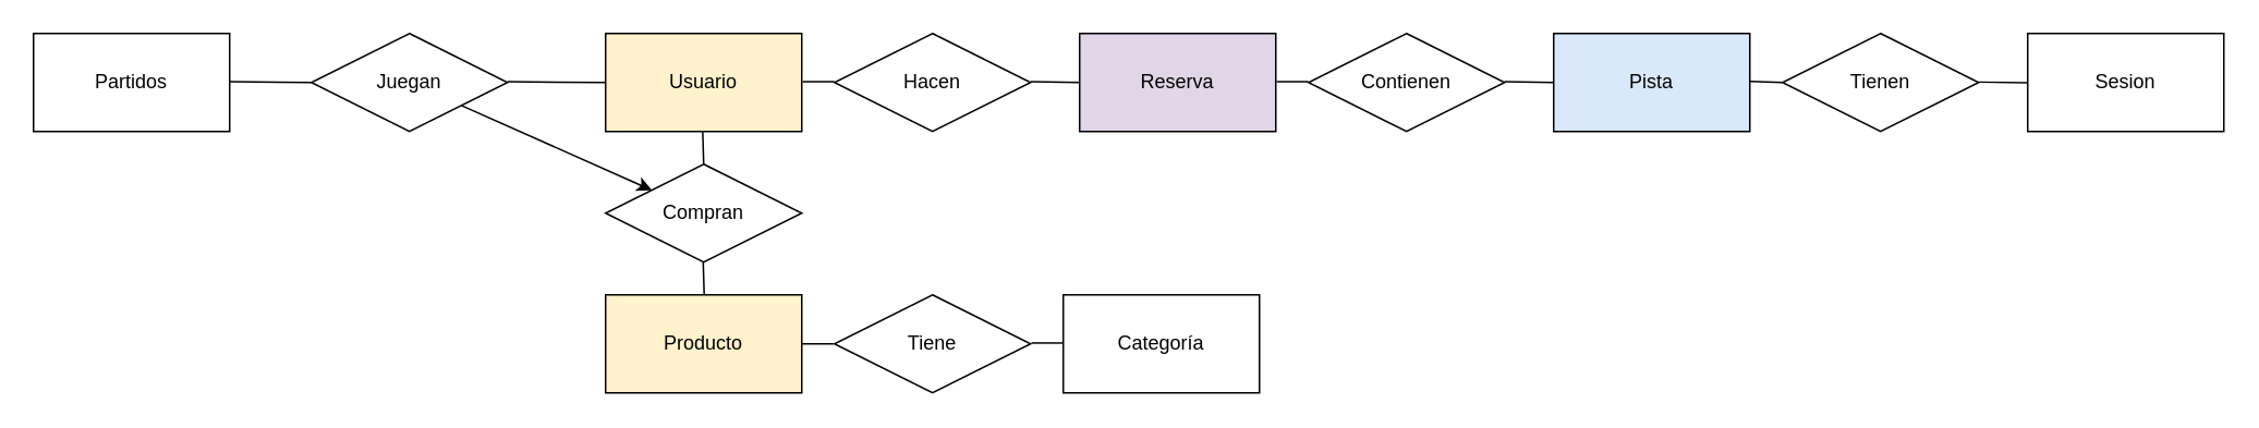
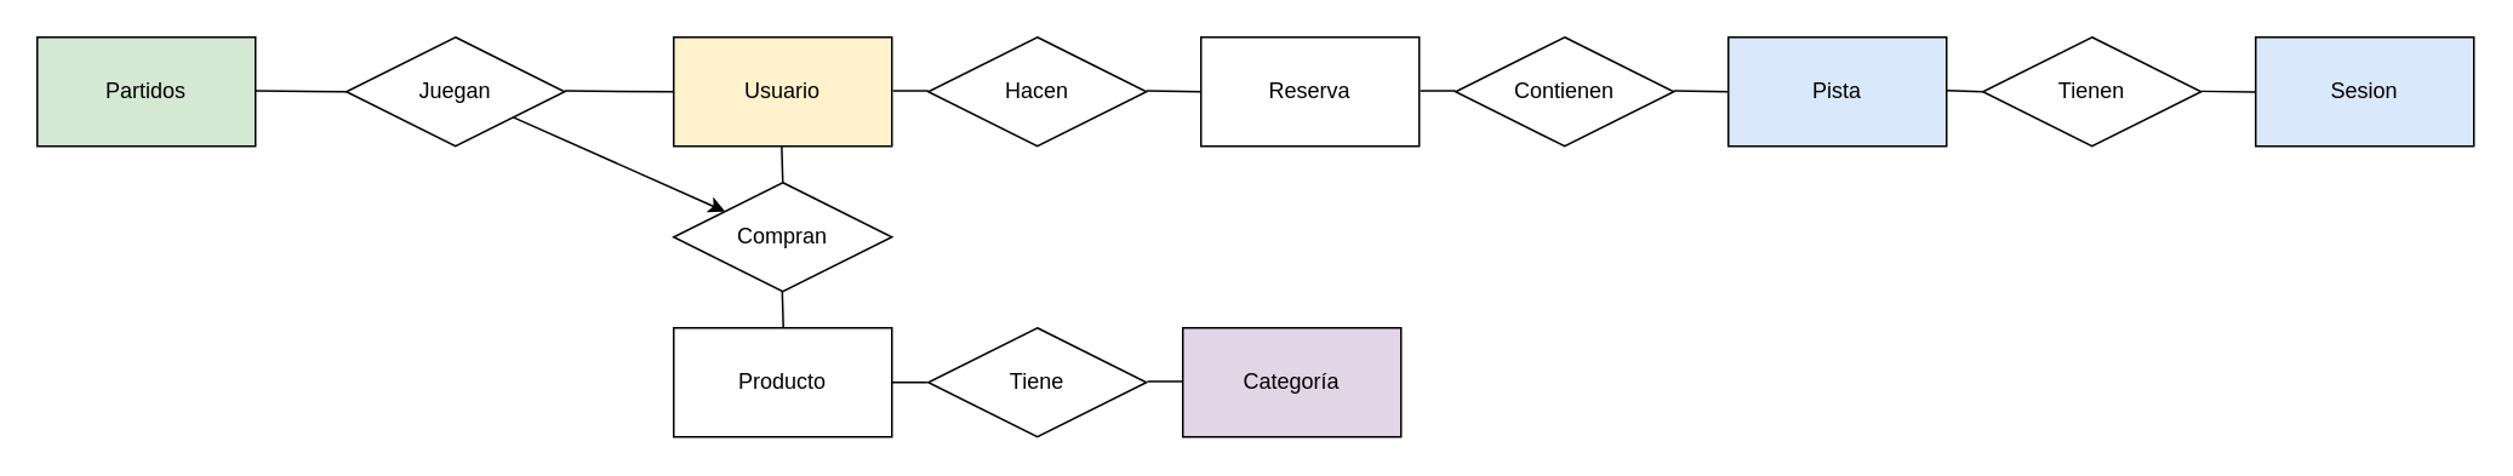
  <mxCell id="0" />
  <mxCell id="1" parent="0" />
  <mxCell id="2" value="Usuario" style="rounded=0;whiteSpace=wrap;html=1;fillColor=#fff2cc;" parent="1" vertex="1"><mxGeometry x="370" y="20" width="120" height="60" as="geometry" /></mxCell>
- <mxCell id="3" value="Sesion" style="rounded=0;whiteSpace=wrap;html=1;" parent="1" vertex="1"><mxGeometry x="1240" y="20" width="120" height="60" as="geometry" /></mxCell>
- <mxCell id="4" value="Reserva" style="rounded=0;whiteSpace=wrap;html=1;fillColor=#e1d5e7;" parent="1" vertex="1"><mxGeometry x="660" y="20" width="120" height="60" as="geometry" /></mxCell>
+ <mxCell id="3" value="Sesion" style="rounded=0;whiteSpace=wrap;html=1;fillColor=#dae8fc;" parent="1" vertex="1"><mxGeometry x="1240" y="20" width="120" height="60" as="geometry" /></mxCell>
+ <mxCell id="4" value="Reserva" style="rounded=0;whiteSpace=wrap;html=1;" parent="1" vertex="1"><mxGeometry x="660" y="20" width="120" height="60" as="geometry" /></mxCell>
  <mxCell id="5" value="Pista" style="rounded=0;whiteSpace=wrap;html=1;fillColor=#dae8fc;" parent="1" vertex="1"><mxGeometry x="950" y="20" width="120" height="60" as="geometry" /></mxCell>
- <mxCell id="6" value="Producto" style="rounded=0;whiteSpace=wrap;html=1;fillColor=#fff2cc;" parent="1" vertex="1"><mxGeometry x="370" y="180" width="120" height="60" as="geometry" /></mxCell>
- <mxCell id="7" value="Categoría" style="rounded=0;whiteSpace=wrap;html=1;" parent="1" vertex="1"><mxGeometry x="650" y="180" width="120" height="60" as="geometry" /></mxCell>
+ <mxCell id="6" value="Producto" style="rounded=0;whiteSpace=wrap;html=1;" parent="1" vertex="1"><mxGeometry x="370" y="180" width="120" height="60" as="geometry" /></mxCell>
+ <mxCell id="7" value="Categoría" style="rounded=0;whiteSpace=wrap;html=1;fillColor=#e1d5e7;" parent="1" vertex="1"><mxGeometry x="650" y="180" width="120" height="60" as="geometry" /></mxCell>
  <mxCell id="8" value="" style="endArrow=none;html=1;rounded=0;entryX=0.5;entryY=1;entryDx=0;entryDy=0;exitX=0.5;exitY=0;exitDx=0;exitDy=0;" parent="1" source="9" edge="1"><mxGeometry width="50" height="50" relative="1" as="geometry"><mxPoint x="429.41" y="110" as="sourcePoint" /><mxPoint x="429.41" y="80" as="targetPoint" /></mxGeometry></mxCell>
  <mxCell id="9" value="Compran" style="shape=rhombus;perimeter=rhombusPerimeter;whiteSpace=wrap;html=1;align=center;" parent="1" vertex="1"><mxGeometry x="370" y="100" width="120" height="60" as="geometry" /></mxCell>
  <mxCell id="10" value="Tiene" style="shape=rhombus;perimeter=rhombusPerimeter;whiteSpace=wrap;html=1;align=center;" parent="1" vertex="1"><mxGeometry x="510" y="180" width="120" height="60" as="geometry" /></mxCell>
  <mxCell id="11" value="Hacen" style="shape=rhombus;perimeter=rhombusPerimeter;whiteSpace=wrap;html=1;align=center;" parent="1" vertex="1"><mxGeometry x="510" y="20" width="120" height="60" as="geometry" /></mxCell>
  <mxCell id="12" value="Contienen" style="shape=rhombus;perimeter=rhombusPerimeter;whiteSpace=wrap;html=1;align=center;" parent="1" vertex="1"><mxGeometry x="800" y="20" width="120" height="60" as="geometry" /></mxCell>
  <mxCell id="13" value="Tienen" style="shape=rhombus;perimeter=rhombusPerimeter;whiteSpace=wrap;html=1;align=center;" parent="1" vertex="1"><mxGeometry x="1090" y="20" width="120" height="60" as="geometry" /></mxCell>
  <mxCell id="14" value="" style="endArrow=none;html=1;rounded=0;entryX=0.5;entryY=1;entryDx=0;entryDy=0;exitX=0.5;exitY=0;exitDx=0;exitDy=0;" parent="1" edge="1"><mxGeometry width="50" height="50" relative="1" as="geometry"><mxPoint x="430.3" y="180" as="sourcePoint" /><mxPoint x="429.71" y="160" as="targetPoint" /></mxGeometry></mxCell>
  <mxCell id="15" value="" style="endArrow=none;html=1;rounded=0;entryX=0.5;entryY=1;entryDx=0;entryDy=0;exitX=1;exitY=0.5;exitDx=0;exitDy=0;" parent="1" source="6" edge="1"><mxGeometry width="50" height="50" relative="1" as="geometry"><mxPoint x="510" y="230" as="sourcePoint" /><mxPoint x="509.41" y="210" as="targetPoint" /></mxGeometry></mxCell>
  <mxCell id="16" value="" style="endArrow=none;html=1;rounded=0;entryX=0.5;entryY=1;entryDx=0;entryDy=0;exitX=1;exitY=0.5;exitDx=0;exitDy=0;" parent="1" edge="1"><mxGeometry width="50" height="50" relative="1" as="geometry"><mxPoint x="630.59" y="209.47" as="sourcePoint" /><mxPoint x="650" y="209.47" as="targetPoint" /></mxGeometry></mxCell>
  <mxCell id="17" value="" style="endArrow=none;html=1;rounded=0;entryX=0.5;entryY=1;entryDx=0;entryDy=0;exitX=1;exitY=0.5;exitDx=0;exitDy=0;" parent="1" edge="1"><mxGeometry width="50" height="50" relative="1" as="geometry"><mxPoint x="490.59" y="49.52" as="sourcePoint" /><mxPoint x="510" y="49.52" as="targetPoint" /></mxGeometry></mxCell>
  <mxCell id="18" value="" style="endArrow=none;html=1;rounded=0;entryX=0;entryY=0.5;entryDx=0;entryDy=0;exitX=1;exitY=0.5;exitDx=0;exitDy=0;" parent="1" target="4" edge="1"><mxGeometry width="50" height="50" relative="1" as="geometry"><mxPoint x="630" y="49.52" as="sourcePoint" /><mxPoint x="649.41" y="49.52" as="targetPoint" /></mxGeometry></mxCell>
  <mxCell id="19" value="" style="endArrow=none;html=1;rounded=0;entryX=0.5;entryY=1;entryDx=0;entryDy=0;exitX=1;exitY=0.5;exitDx=0;exitDy=0;" parent="1" edge="1"><mxGeometry width="50" height="50" relative="1" as="geometry"><mxPoint x="780.59" y="49.52" as="sourcePoint" /><mxPoint x="800" y="49.52" as="targetPoint" /></mxGeometry></mxCell>
  <mxCell id="20" value="" style="endArrow=none;html=1;rounded=0;entryX=0;entryY=0.5;entryDx=0;entryDy=0;exitX=1;exitY=0.5;exitDx=0;exitDy=0;" parent="1" target="5" edge="1"><mxGeometry width="50" height="50" relative="1" as="geometry"><mxPoint x="920" y="49.52" as="sourcePoint" /><mxPoint x="939.41" y="49.52" as="targetPoint" /></mxGeometry></mxCell>
  <mxCell id="21" value="" style="endArrow=none;html=1;rounded=0;exitX=1;exitY=0.5;exitDx=0;exitDy=0;" parent="1" edge="1"><mxGeometry width="50" height="50" relative="1" as="geometry"><mxPoint x="1070" y="49.29" as="sourcePoint" /><mxPoint x="1090" y="50" as="targetPoint" /></mxGeometry></mxCell>
  <mxCell id="22" value="" style="endArrow=none;html=1;rounded=0;entryX=0;entryY=0.5;entryDx=0;entryDy=0;exitX=1;exitY=0.5;exitDx=0;exitDy=0;" parent="1" edge="1"><mxGeometry width="50" height="50" relative="1" as="geometry"><mxPoint x="1210" y="49.75" as="sourcePoint" /><mxPoint x="1240" y="50.23" as="targetPoint" /></mxGeometry></mxCell>
  <mxCell id="23" value="" style="edgeStyle=none;html=1;" parent="1" source="24" target="9" edge="1"><mxGeometry relative="1" as="geometry" /></mxCell>
  <mxCell id="24" value="Juegan" style="shape=rhombus;perimeter=rhombusPerimeter;whiteSpace=wrap;html=1;align=center;" parent="1" vertex="1"><mxGeometry x="190" y="20" width="120" height="60" as="geometry" /></mxCell>
  <mxCell id="25" value="" style="endArrow=none;html=1;rounded=0;entryX=0;entryY=0.5;entryDx=0;entryDy=0;exitX=1;exitY=0.5;exitDx=0;exitDy=0;" parent="1" target="2" edge="1"><mxGeometry width="50" height="50" relative="1" as="geometry"><mxPoint x="310" y="49.58" as="sourcePoint" /><mxPoint x="329.41" y="49.58" as="targetPoint" /></mxGeometry></mxCell>
- <mxCell id="26" value="Partidos" style="rounded=0;whiteSpace=wrap;html=1;" parent="1" vertex="1"><mxGeometry x="20" y="20" width="120" height="60" as="geometry" /></mxCell>
+ <mxCell id="26" value="Partidos" style="rounded=0;whiteSpace=wrap;html=1;fillColor=#d5e8d4;" parent="1" vertex="1"><mxGeometry x="20" y="20" width="120" height="60" as="geometry" /></mxCell>
  <mxCell id="27" value="" style="endArrow=none;html=1;rounded=0;exitX=1;exitY=0.5;exitDx=0;exitDy=0;" parent="1" edge="1"><mxGeometry width="50" height="50" relative="1" as="geometry"><mxPoint x="140" y="49.5" as="sourcePoint" /><mxPoint x="190" y="50" as="targetPoint" /></mxGeometry></mxCell>
